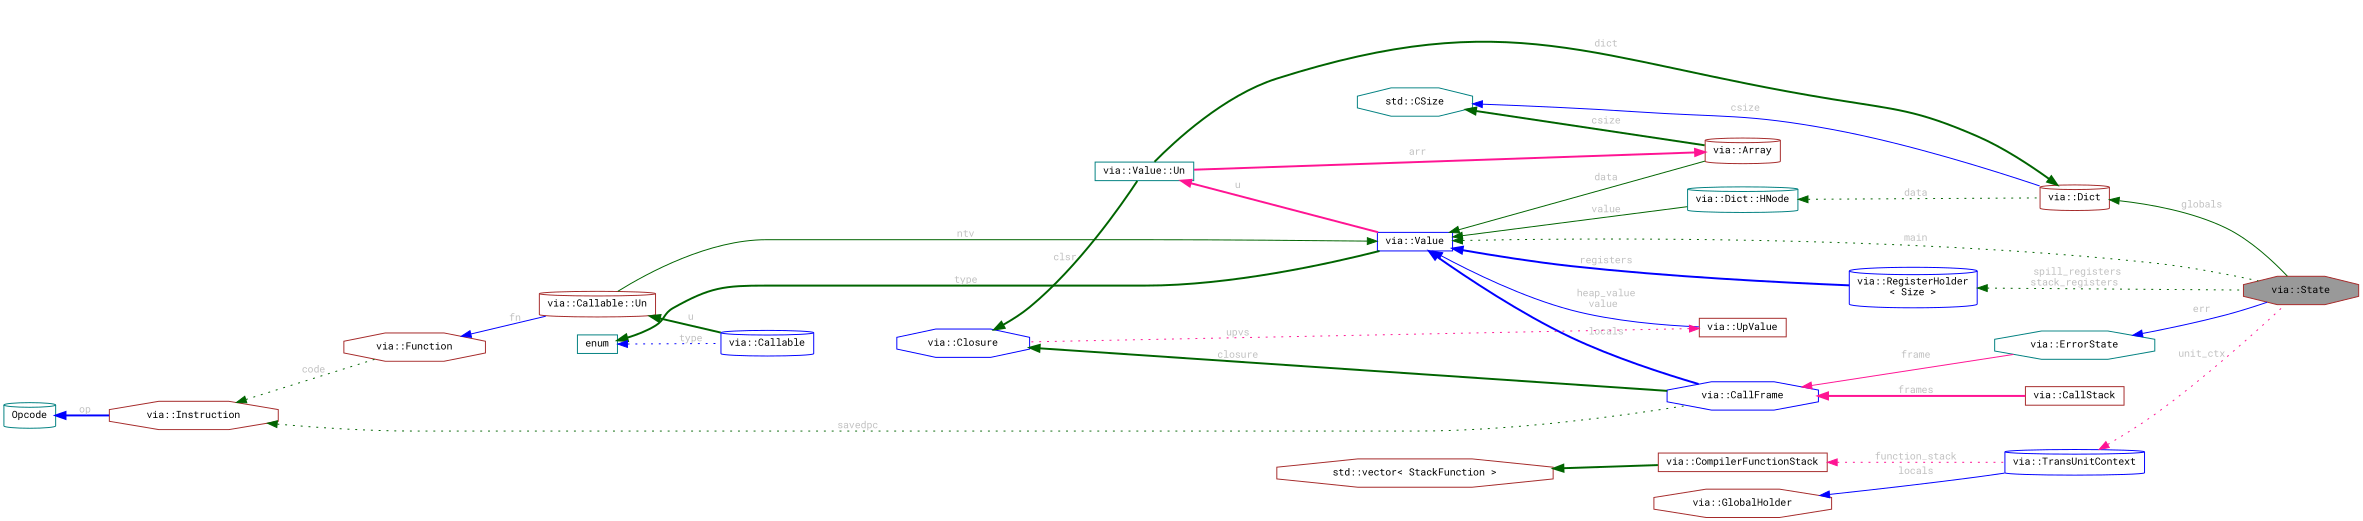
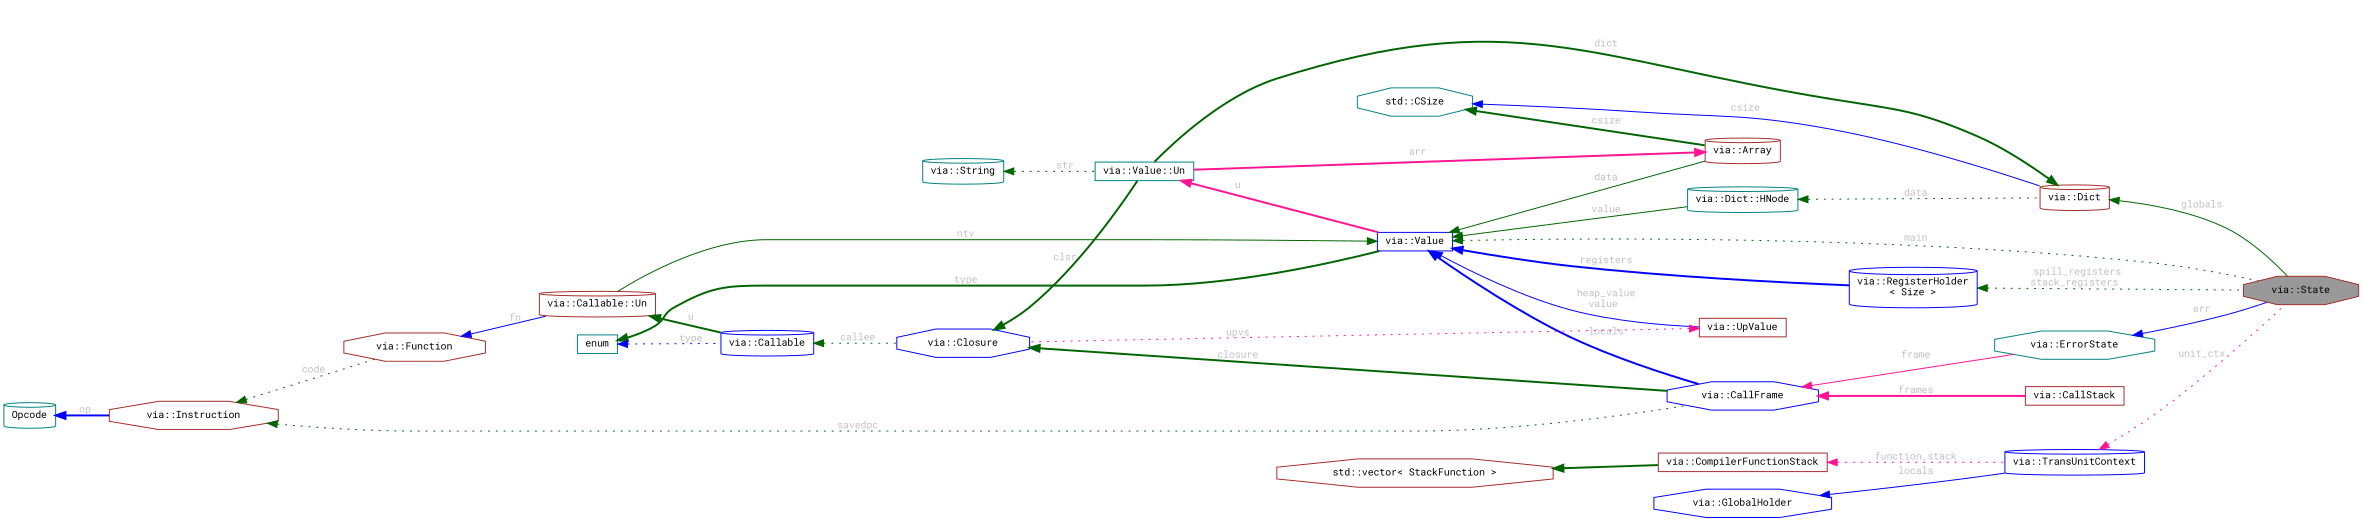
  digraph {
    fontname="Roboto Mono"
    rankdir=LR
    node [color=brown fillcolor=white fontname="Roboto Mono" fontsize=10 shape=octagon style=filled]
    edge [color=darkgreen dir=back fontcolor=grey fontname="Roboto Mono" fontsize=10 labelfontname=Helvetica labelfontsize=10 style=bold]
    n1 [fillcolor=grey60 fontcolor=black height=0.2 label="via::State" width=0.4]
    n2 [height=0.2 label="via::Instruction" width=0.4]
    n3 [height=0.2 label="via::Function" width=0.4]
    n4 [color=blue height=0.2 label="via::CallFrame" width=0.4]
    n5 [height=0.2 label="via::Callable::Un" shape=cylinder width=0.4]
    n6 [height=0.2 label="via::CallStack" shape=box width=0.4]
    n7 [color=teal height=0.2 label="via::ErrorState" width=0.4]
    n8 [color=teal height=0.2 label=Opcode shape=cylinder width=0.4]
    n9 [height=0.2 label="via::Dict" shape=cylinder width=0.4]
    n10 [color=teal height=0.2 label="via::Value::Un" shape=box width=0.4]
    n11 [color=blue height=0.2 label="via::Value" shape=box width=0.4]
    n12 [color=teal height=0.2 label="via::Dict::HNode" shape=cylinder width=0.4]
    n13 [height=0.2 label="via::Array" shape=cylinder width=0.4]
    n14 [height=0.2 label="via::UpValue" shape=box width=0.4]
    n15 [color=blue height=0.2 label="via::RegisterHolder\l\< Size \>" shape=cylinder width=0.4]
    n16 [color=blue height=0.2 label="via::Callable" shape=cylinder width=0.4]
    n17 [color=blue height=0.2 label="via::Closure" width=0.4]
    n18 [color=teal height=0.2 label=enum shape=box width=0.4]
+   n19 [color=teal height=0.2 label="via::String" shape=cylinder width=0.4]
    n20 [color=teal height=0.2 label="std::CSize" width=0.4]
    n21 [color=blue height=0.2 label="via::TransUnitContext" shape=cylinder width=0.4]
-   n22 [height=0.2 label="via::GlobalHolder" width=0.4]
+   n22 [color=blue height=0.2 label="via::GlobalHolder" width=0.4]
    n23 [height=0.2 label="via::CompilerFunctionStack" shape=box width=0.4]
    n24 [height=0.2 label="std::vector\< StackFunction \>" width=0.4]
    n2 -> n3 [label=" code" style=dotted]
    n2 -> n4 [label=" savedpc" style=dotted]
    n3 -> n5 [color=blue label=" fn" style=solid]
    n4 -> n6 [color=deeppink label=" frames"]
    n4 -> n7 [color=deeppink label=" frame" style=solid]
    n5 -> n16 [label=" u"]
    n7 -> n1 [color=blue label=" err" style=solid]
    n8 -> n2 [color=blue label=" op"]
    n9 -> n1 [label=" globals" style=solid]
    n9 -> n10 [label=" dict"]
    n10 -> n11 [color=deeppink label=" u"]
    n11 -> n1 [label=" main" style=dotted]
    n11 -> n4 [color=blue label=" locals"]
    n11 -> n5 [label=" ntv" style=solid]
    n11 -> n12 [label=" value" style=solid]
    n11 -> n13 [label=" data" style=solid]
    n11 -> n14 [color=blue label=" heap_value\nvalue" style=solid]
    n11 -> n15 [color=blue label=" registers"]
    n12 -> n9 [label=" data" style=dotted]
    n13 -> n10 [color=deeppink label=" arr"]
    n14 -> n17 [color=deeppink label=" upvs" style=dotted]
    n15 -> n1 [label=" spill_registers\nstack_registers" style=dotted]
+   n16 -> n17 [label=" callee" style=dotted]
    n17 -> n4 [label=" closure"]
    n17 -> n10 [label=" clsr"]
    n18 -> n11 [label=" type"]
    n18 -> n16 [color=blue label=" type" style=dotted]
+   n19 -> n10 [label=" str" style=dotted]
    n20 -> n9 [color=blue label=" csize" style=solid]
    n20 -> n13 [label=" csize"]
    n21 -> n1 [color=deeppink label=" unit_ctx" style=dotted]
    n22 -> n21 [color=blue label=" locals" style=solid]
    n23 -> n21 [color=deeppink label=" function_stack" style=dotted]
    n24 -> n23 [fontcolor=""]
  }
